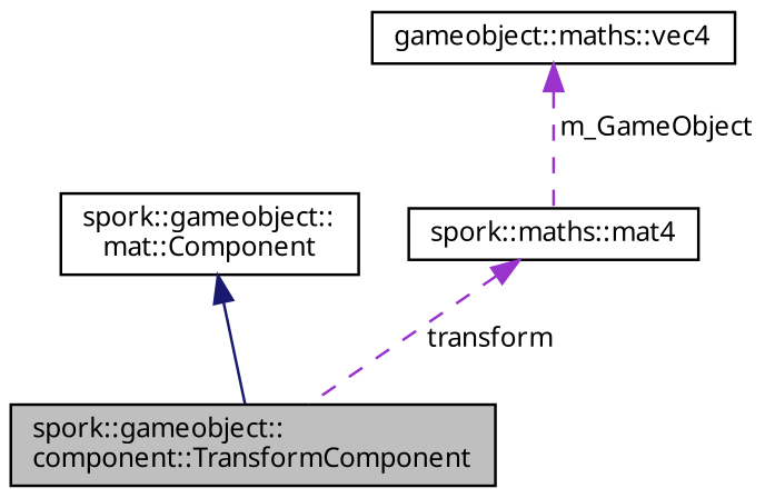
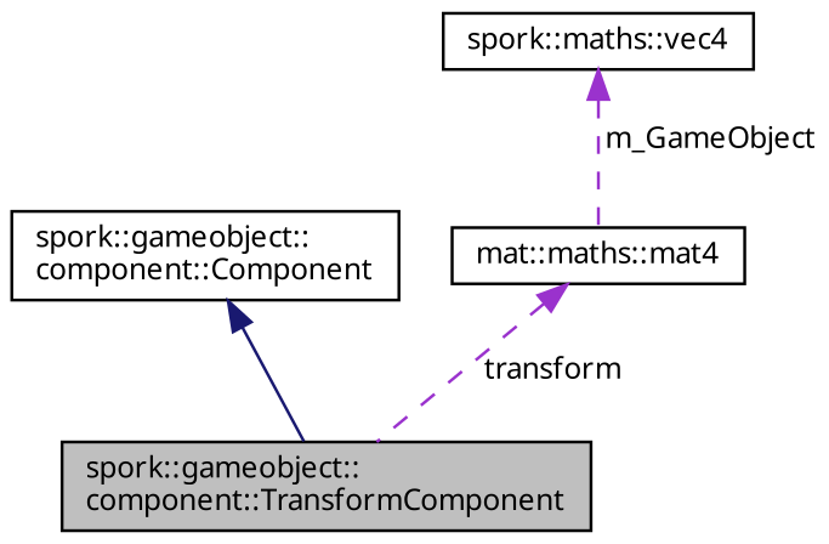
  digraph {
    fontname="Noto Sans"
    node [color=black fillcolor=white fontname="Noto Sans" fontsize=10 shape=record style=filled]
    edge [color=darkorchid3 dir=back fontname="Noto Sans" fontsize=10 labelfontname=Helvetica labelfontsize=10 style=dashed]
    n1 [fillcolor=grey75 fontcolor=black height=0.2 label="spork::gameobject::\lcomponent::TransformComponent" width=0.4]
-   n2 [height=0.2 label="spork::gameobject::\lmat::Component" width=0.4]
-   n3 [height=0.2 label="spork::maths::mat4" width=0.4]
-   n4 [height=0.2 label="gameobject::maths::vec4" width=0.4]
+   n2 [height=0.2 label="spork::gameobject::\lcomponent::Component" width=0.4]
+   n3 [height=0.2 label="mat::maths::mat4" width=0.4]
+   n4 [height=0.2 label="spork::maths::vec4" width=0.4]
    n2 -> n1 [color=midnightblue style=solid]
    n3 -> n1 [label=" transform"]
    n4 -> n3 [label=" m_GameObject"]
  }
